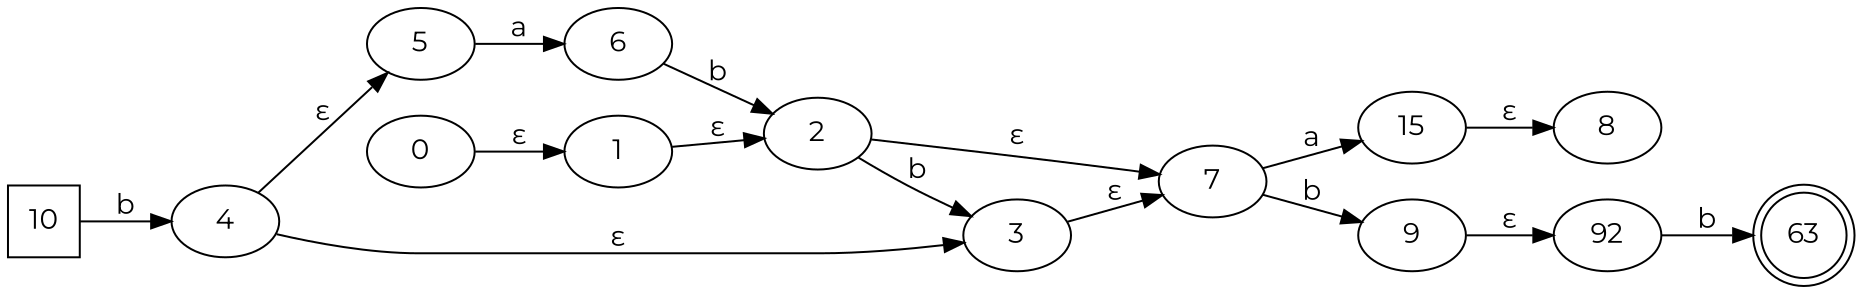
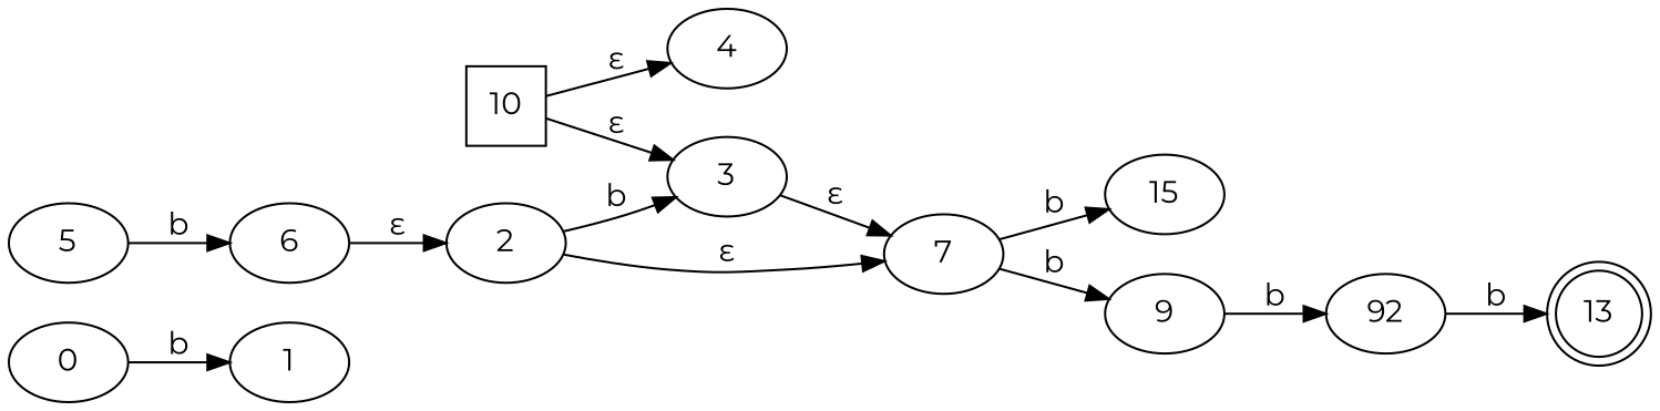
  digraph {
    fontname=Montserrat
    rankdir=LR
    node [fontname=Montserrat]
    edge [fontname=Montserrat]
    0
    1
    2
    3
    7
    4
    5
    n8 [label=15]
    9
    6
-   8
    n12 [label=92]
-   13 [shape=doublecircle label=63]
+   13 [shape=doublecircle]
    10 [shape=square]
-   0 -> 1 [label="ɛ"]
-   1 -> 2 [label="ɛ"]
+   0 -> 1 [label=b]
    2 -> 3 [label=b]
    2 -> 7 [label="ɛ"]
    3 -> 7 [label="ɛ"]
-   7 -> n8 [label=a]
+   7 -> n8 [label=b]
    7 -> 9 [label=b]
-   4 -> 5 [label="ɛ"]
-   5 -> 6 [label=a]
-   n8 -> 8 [label="ɛ"]
-   9 -> n12 [label="ɛ"]
-   6 -> 2 [label=b]
+   5 -> 6 [label=b]
+   9 -> n12 [label=b]
+   6 -> 2 [label="ɛ"]
    n12 -> 13 [label=b]
-   4 -> 3 [label="ɛ"]
-   10 -> 4 [label=b]
+   10 -> 3 [label="ɛ"]
+   10 -> 4 [label="ɛ"]
  }
